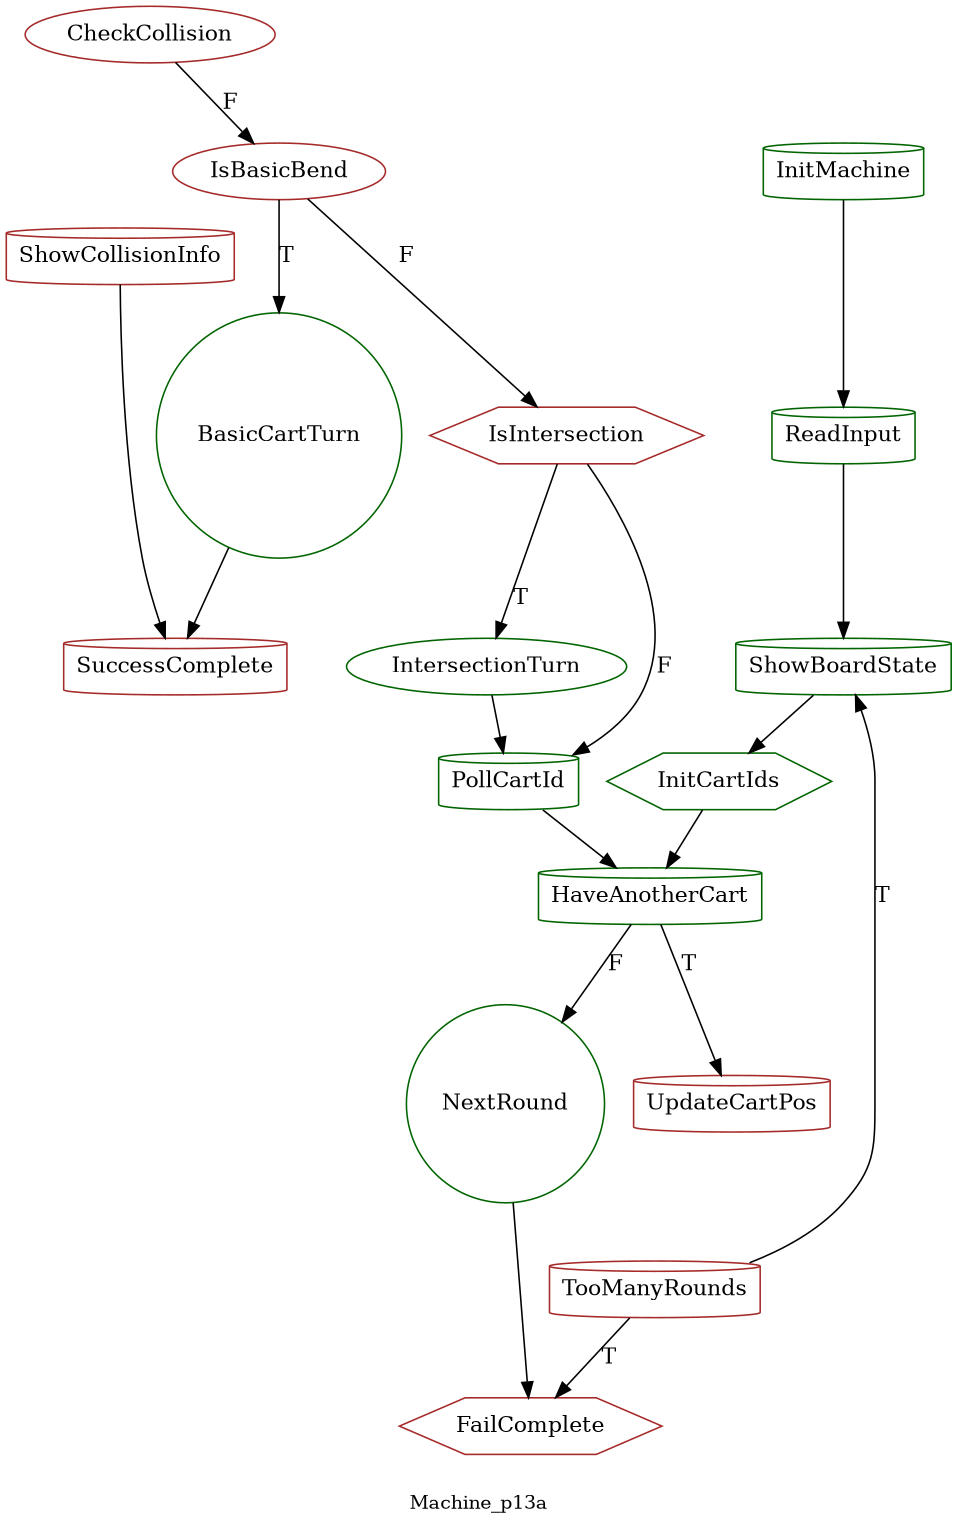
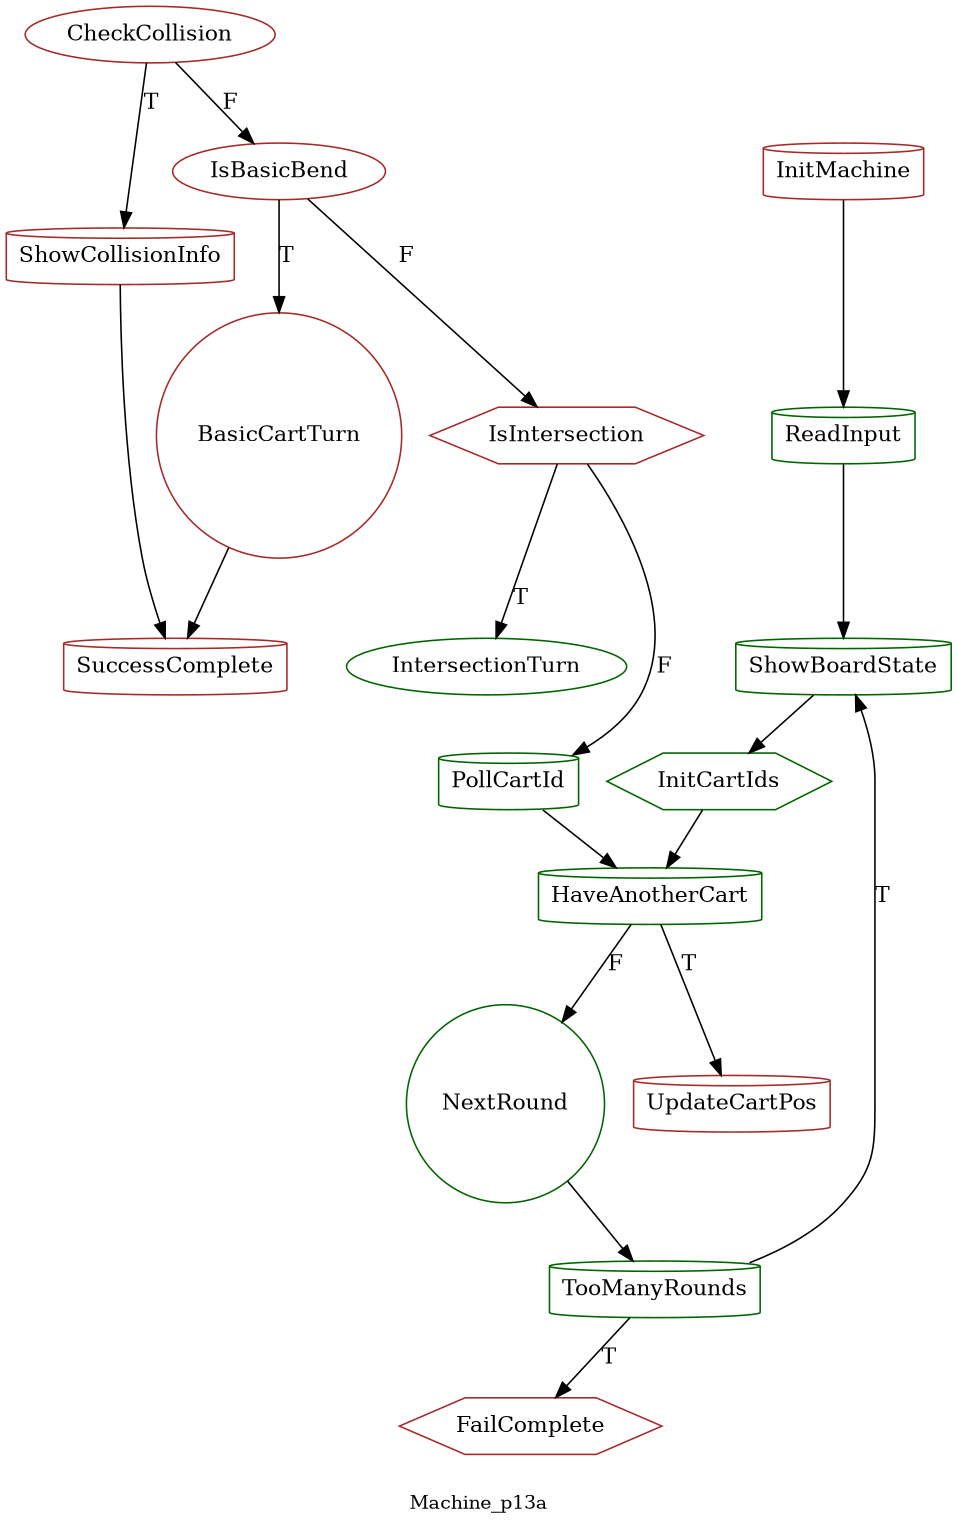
  digraph {
    fontsize=12
    label=Machine_p13a
    node [color=brown shape=cylinder]
    ReadInput [color=darkgreen]
-   InitMachine [color=darkgreen]
+   InitMachine
    ShowBoardState [color=darkgreen]
    InitCartIds [color=darkgreen shape=hexagon]
    HaveAnotherCart [color=darkgreen]
    UpdateCartPos
    NextRound [color=darkgreen shape=circle]
    CheckCollision [shape=ellipse]
    ShowCollisionInfo
    IsBasicBend [shape=ellipse]
-   BasicCartTurn [color=darkgreen shape=circle]
+   BasicCartTurn [shape=circle]
    SuccessComplete
    PollCartId [color=darkgreen]
    IntersectionTurn [color=darkgreen shape=ellipse]
-   TooManyRounds
+   TooManyRounds [color=darkgreen]
    FailComplete [shape=hexagon]
    IsIntersection [shape=hexagon]
    ReadInput -> ShowBoardState
    InitMachine -> ReadInput
    ShowBoardState -> InitCartIds
    InitCartIds -> HaveAnotherCart
    HaveAnotherCart -> UpdateCartPos [label=T]
    HaveAnotherCart -> NextRound [label=F]
-   NextRound -> FailComplete
+   NextRound -> TooManyRounds
+   CheckCollision -> ShowCollisionInfo [label=T]
    CheckCollision -> IsBasicBend [label=F]
    ShowCollisionInfo -> SuccessComplete
    IsBasicBend -> BasicCartTurn [label=T]
    IsBasicBend -> IsIntersection [label=F]
    BasicCartTurn -> SuccessComplete
    PollCartId -> HaveAnotherCart
-   IntersectionTurn -> PollCartId
    TooManyRounds -> ShowBoardState [label=T]
    TooManyRounds -> FailComplete [label=T]
    IsIntersection -> PollCartId [label=F]
    IsIntersection -> IntersectionTurn [label=T]
  }
